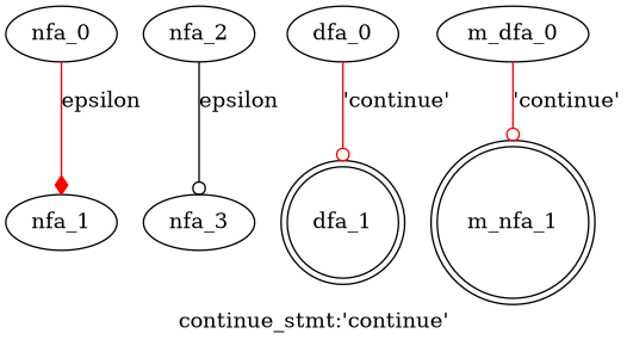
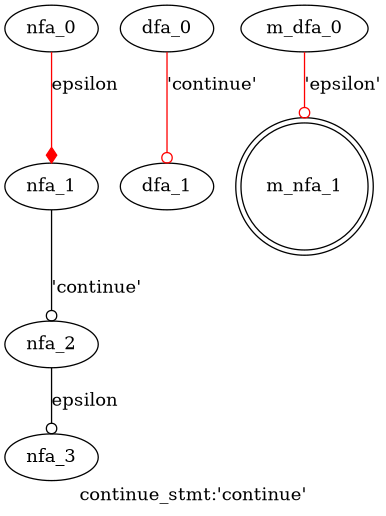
  digraph {
    label="continue_stmt:'continue'"
    edge [arrowhead=odot color=red]
    nfa_0
    nfa_1
    nfa_2
    nfa_3
-   dfa_1 [shape=doublecircle]
+   dfa_1 [shape=ellipse]
    dfa_0
    n7 [label=m_nfa_1 shape=doublecircle]
    m_dfa_0
    subgraph sub_1 {
      nfa_0
      nfa_1
      nfa_2
      nfa_3
    }
    subgraph sub_2 {
      dfa_1
      dfa_0
    }
    subgraph sub_3 {
      n7
      m_dfa_0
    }
    nfa_0 -> nfa_1 [arrowhead=diamond label=epsilon]
+   nfa_1 -> nfa_2 [label="'continue'" color=""]
    nfa_2 -> nfa_3 [label=epsilon color=""]
    dfa_0 -> dfa_1 [label="'continue'"]
-   m_dfa_0 -> n7 [label="'continue'"]
+   m_dfa_0 -> n7 [label="'epsilon'"]
  }
